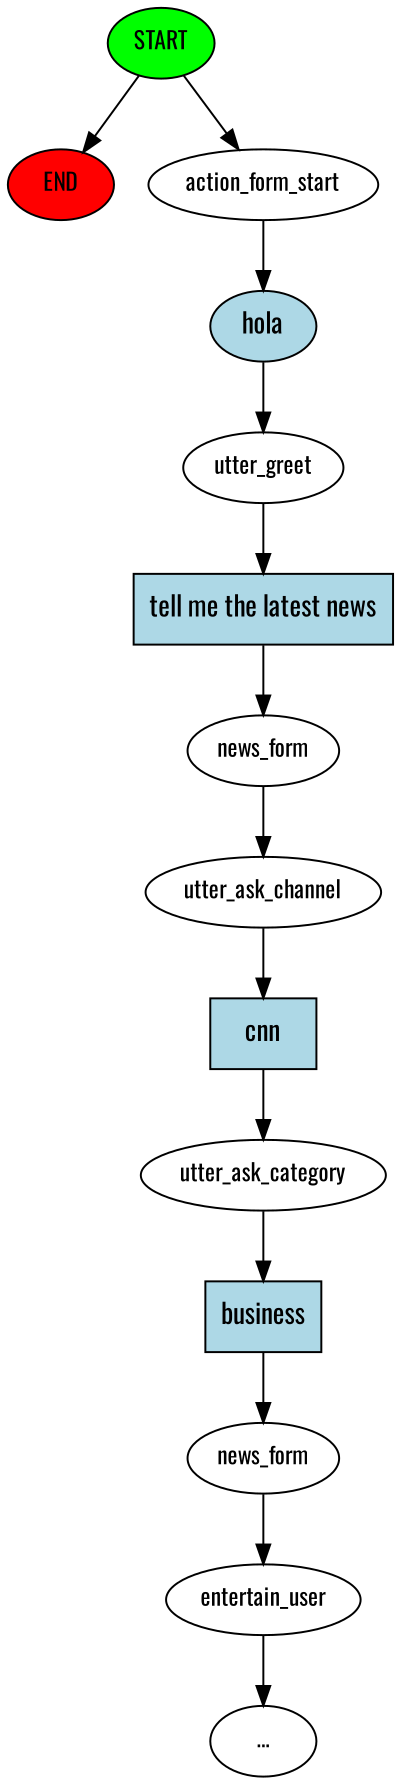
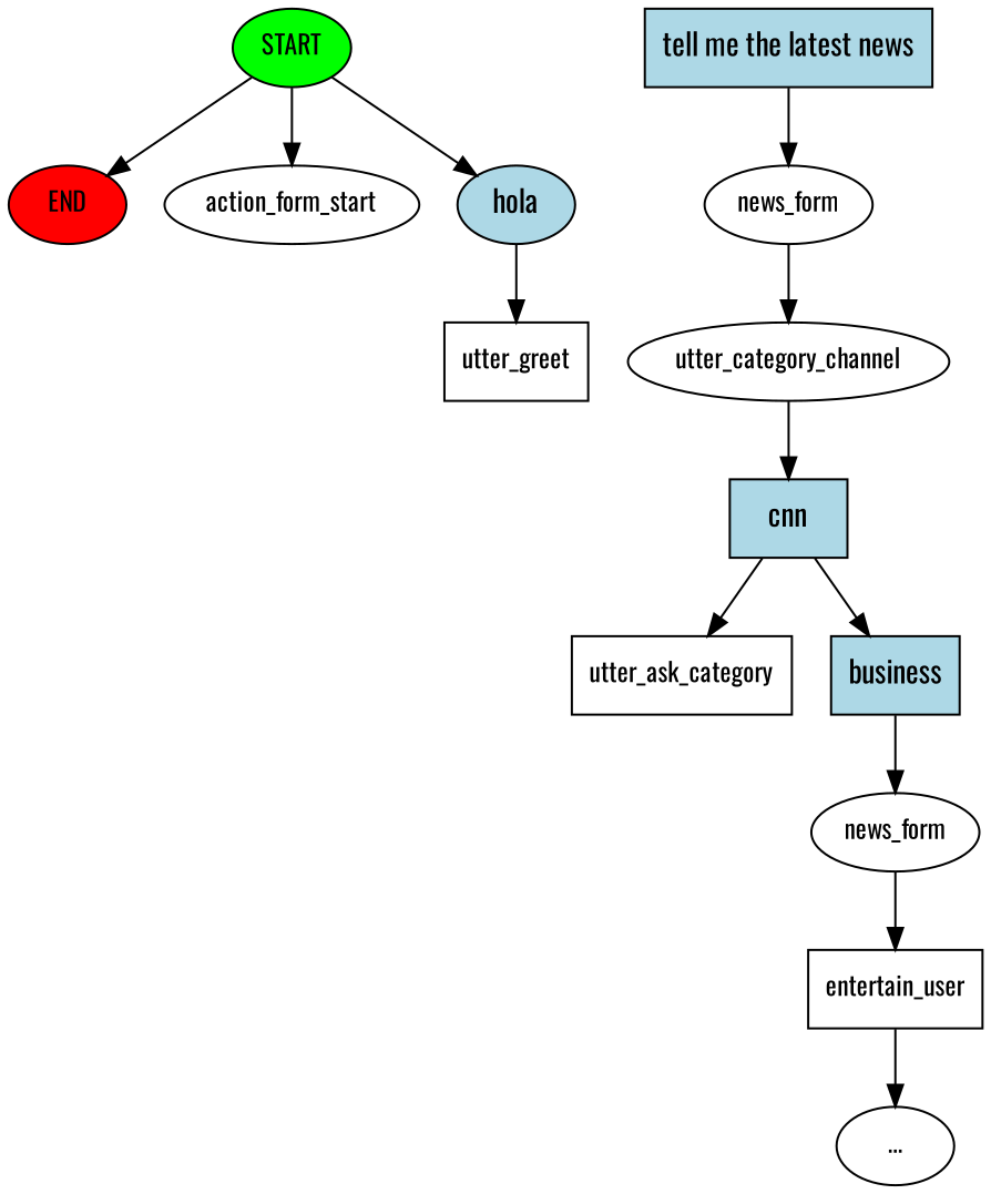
  digraph {
    fontname=Oswald
    node [fontname=Oswald fontsize=12]
    edge [fontname=Oswald]
    n1 [fillcolor=green label=START style=filled]
    n2 [fillcolor=red label=END style=filled]
    n3 [label=action_form_start]
    n4 [fillcolor=lightblue label=hola shape=ellipse style=filled fontsize=""]
-   n5 [label=utter_greet]
+   n5 [label=utter_greet shape=box]
    n6 [fillcolor=lightblue label="tell me the latest news" shape=rect style=filled fontsize=""]
    n7 [label=news_form]
-   n8 [label=utter_ask_channel]
+   n8 [label=utter_category_channel]
    n9 [fillcolor=lightblue label=cnn shape=rect style=filled fontsize=""]
-   n10 [label=utter_ask_category]
+   n10 [label=utter_ask_category shape=box]
    n11 [fillcolor=lightblue label=business shape=rect style=filled fontsize=""]
    n12 [label=news_form]
-   n13 [label=entertain_user]
+   n13 [label=entertain_user shape=box]
    n14 [label="..."]
    n1 -> n2
    n1 -> n3
-   n3 -> n4
+   n1 -> n4
    n4 -> n5
-   n5 -> n6
    n6 -> n7
    n7 -> n8
    n8 -> n9
    n9 -> n10
-   n10 -> n11
+   n9 -> n11
    n11 -> n12
    n12 -> n13
    n13 -> n14
  }
